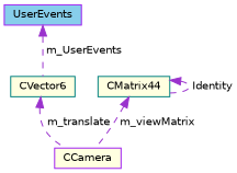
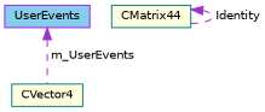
  digraph {
    node [color=purple fillcolor=lightyellow fontname=Helvetica fontsize=10 shape=record style=filled]
    edge [color=darkorchid3 dir=back fontname=Helvetica fontsize=10 labelfontname=Helvetica labelfontsize=10 style=dashed]
-   n1 [fontcolor=black height=0.2 label=CCamera width=0.4]
    n2 [fillcolor=skyblue height=0.2 label=UserEvents width=0.4]
-   n3 [color=teal height=0.2 label=CVector6 width=0.4]
+   n3 [color=teal height=0.2 label=CVector4 width=0.4]
    n4 [color=teal height=0.2 label=CMatrix44 width=0.4]
    n2 -> n3 [label=" m_UserEvents"]
-   n3 -> n1 [label=" m_translate"]
-   n4 -> n1 [label=" m_viewMatrix"]
    n4 -> n4 [label=" Identity"]
  }
